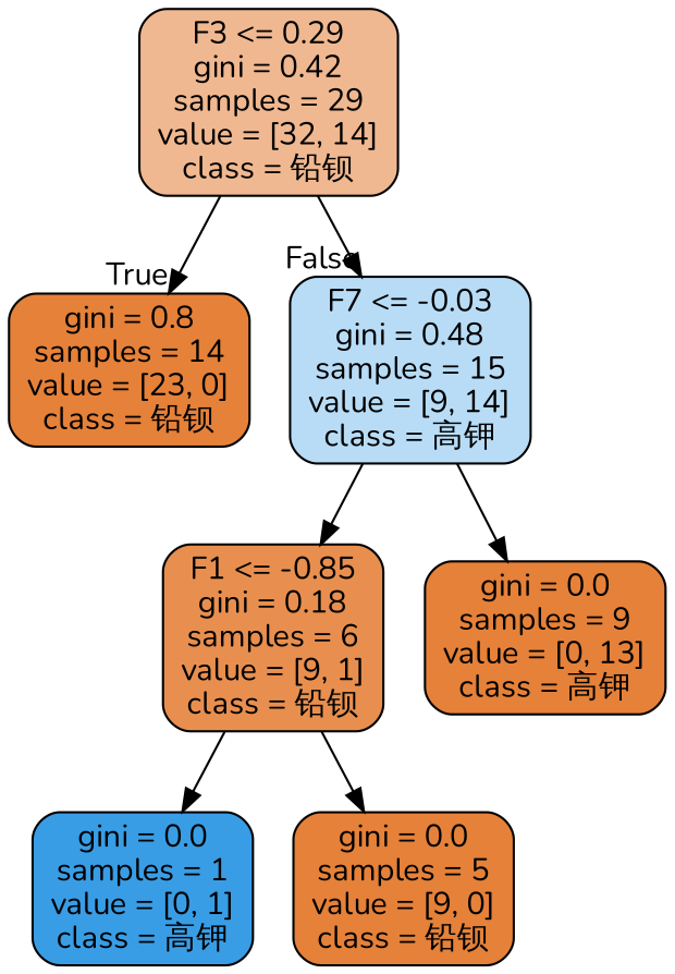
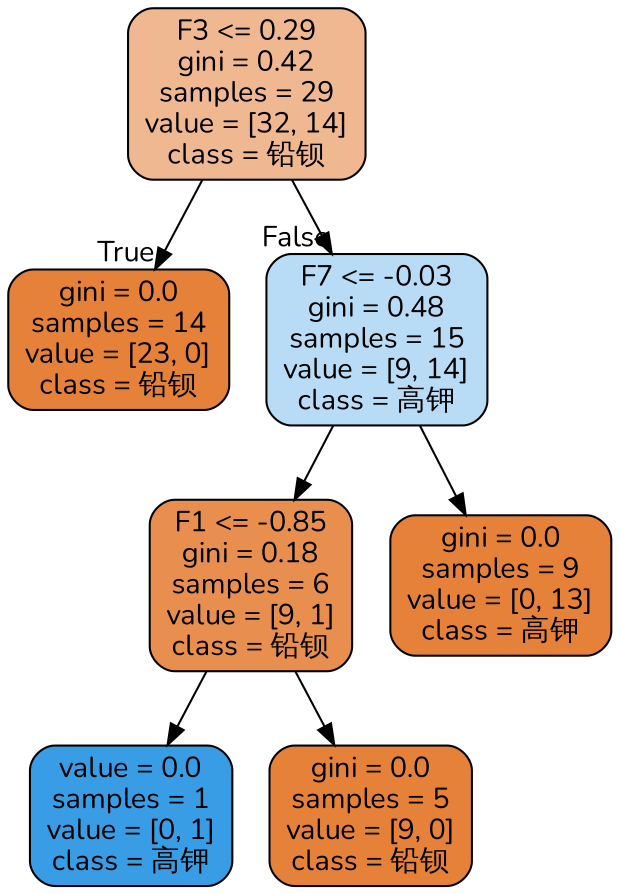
  digraph {
    fontname=Nunito
    node [color=black fillcolor="#e58139" fontname=Nunito shape=box style="filled, rounded"]
    edge [fontname=Nunito]
    n1 [fillcolor="#f0b890" label="F3 <= 0.29\ngini = 0.42\nsamples = 29\nvalue = [32, 14]\nclass = 铅钡"]
-   n2 [label="gini = 0.8\nsamples = 14\nvalue = [23, 0]\nclass = 铅钡"]
+   n2 [label="gini = 0.0\nsamples = 14\nvalue = [23, 0]\nclass = 铅钡"]
    n3 [fillcolor="#b8dcf6" label="F7 <= -0.03\ngini = 0.48\nsamples = 15\nvalue = [9, 14]\nclass = 高钾"]
    n4 [fillcolor="#e88f4f" label="F1 <= -0.85\ngini = 0.18\nsamples = 6\nvalue = [9, 1]\nclass = 铅钡"]
    n5 [label="gini = 0.0\nsamples = 9\nvalue = [0, 13]\nclass = 高钾"]
-   n6 [fillcolor="#399de5" label="gini = 0.0\nsamples = 1\nvalue = [0, 1]\nclass = 高钾"]
+   n6 [fillcolor="#399de5" label="value = 0.0\nsamples = 1\nvalue = [0, 1]\nclass = 高钾"]
    n7 [label="gini = 0.0\nsamples = 5\nvalue = [9, 0]\nclass = 铅钡"]
    n1 -> n2 [headlabel=True labelangle=45 labeldistance=2.5]
    n1 -> n3 [headlabel=False labelangle=-45 labeldistance=2.5]
    n3 -> n4
    n3 -> n5
    n4 -> n6
    n4 -> n7
  }
